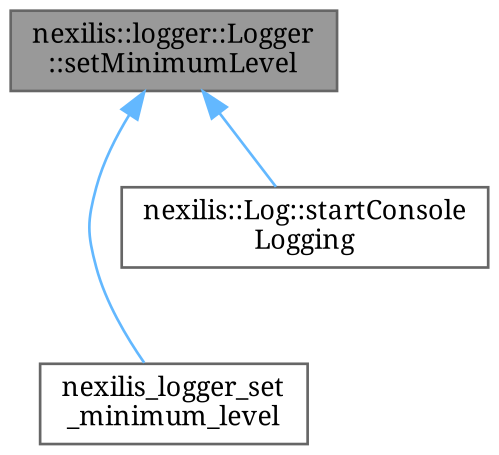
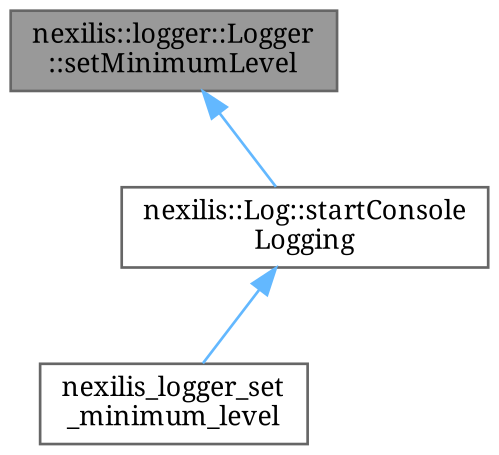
  digraph {
    fontname="Noto Serif"
    rankdir=TB
    node [color=grey40 fillcolor=white fontname="Noto Serif" fontsize=10 shape=box style=filled]
    edge [color=steelblue1 dir=back fontname="Noto Serif" fontsize=10 labelfontname=Helvetica labelfontsize=10 style=solid]
    n1 [color=gray40 fillcolor=grey60 fontcolor=black height=0.2 label="nexilis::logger::Logger\l::setMinimumLevel" width=0.4]
    n2 [height=0.2 label="nexilis_logger_set\l_minimum_level" width=0.4]
    n3 [height=0.2 label="nexilis::Log::startConsole\lLogging" width=0.4]
-   n1 -> n2
+   n3 -> n2
    n1 -> n3
  }
